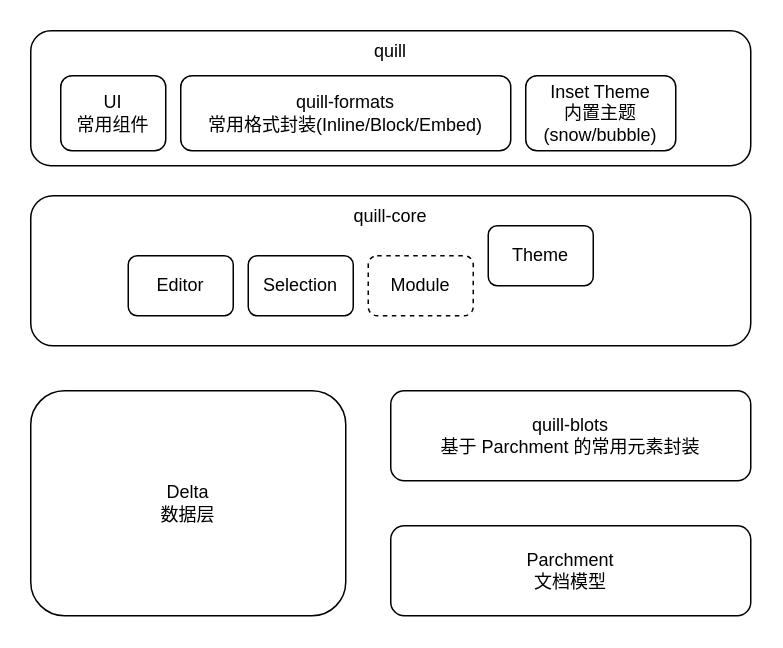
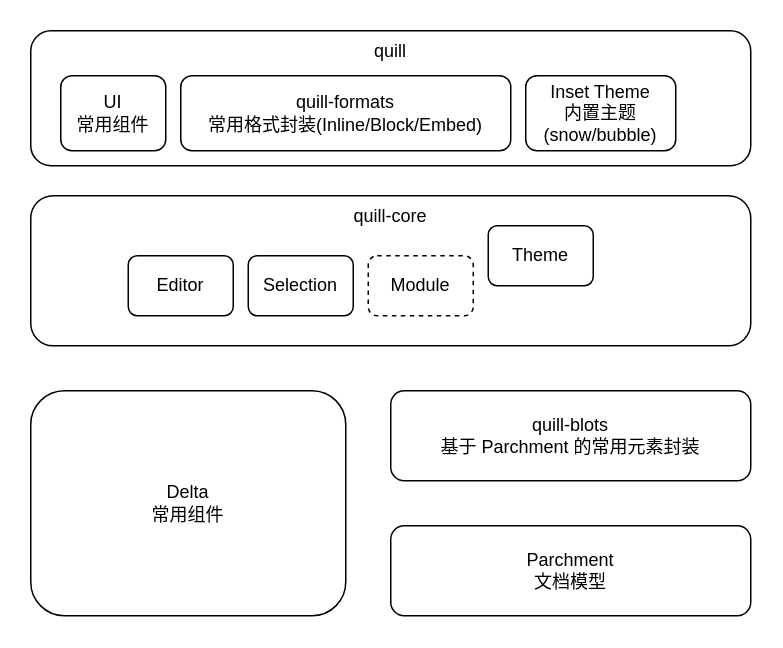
  <mxCell id="0" />
  <mxCell id="1" parent="0" />
  <mxCell id="2" value="quill" style="rounded=1;whiteSpace=wrap;html=1;verticalAlign=top;" vertex="1" parent="1"><mxGeometry x="20" y="20" width="480" height="90" as="geometry" /></mxCell>
- <mxCell id="3" value="Delta&lt;br&gt;&lt;div class=&quot;lake-content&quot;&gt;&lt;span class=&quot;ne-text&quot;&gt;数据层&lt;/span&gt;&lt;/div&gt;" style="rounded=1;whiteSpace=wrap;html=1;" vertex="1" parent="1"><mxGeometry x="20" y="260" width="210" height="150" as="geometry" /></mxCell>
+ <mxCell id="3" value="Delta&lt;br&gt;&lt;div class=&quot;lake-content&quot;&gt;&lt;span class=&quot;ne-text&quot;&gt;常用组件&lt;/span&gt;&lt;/div&gt;" style="rounded=1;whiteSpace=wrap;html=1;" vertex="1" parent="1"><mxGeometry x="20" y="260" width="210" height="150" as="geometry" /></mxCell>
  <mxCell id="4" value="Parchment&lt;br&gt;&lt;div class=&quot;lake-content&quot;&gt;文档模型&lt;/div&gt;" style="rounded=1;whiteSpace=wrap;html=1;" vertex="1" parent="1"><mxGeometry x="260" y="350" width="240" height="60" as="geometry" /></mxCell>
  <mxCell id="5" value="quill-blots&lt;br&gt;基于 Parchment 的常用元素封装" style="rounded=1;whiteSpace=wrap;html=1;" vertex="1" parent="1"><mxGeometry x="260" y="260" width="240" height="60" as="geometry" /></mxCell>
  <mxCell id="6" value="quill-core&lt;br&gt;" style="rounded=1;whiteSpace=wrap;html=1;verticalAlign=top;" vertex="1" parent="1"><mxGeometry x="20" y="130" width="480" height="100" as="geometry" /></mxCell>
  <mxCell id="7" value="Editor" style="rounded=1;whiteSpace=wrap;html=1;" vertex="1" parent="1"><mxGeometry x="85" y="170" width="70" height="40" as="geometry" /></mxCell>
  <mxCell id="8" value="Selection" style="rounded=1;whiteSpace=wrap;html=1;" vertex="1" parent="1"><mxGeometry x="165" y="170" width="70" height="40" as="geometry" /></mxCell>
  <mxCell id="9" value="Module" style="rounded=1;whiteSpace=wrap;html=1;dashed=1;" vertex="1" parent="1"><mxGeometry x="245" y="170" width="70" height="40" as="geometry" /></mxCell>
  <mxCell id="10" value="Theme" style="rounded=1;whiteSpace=wrap;html=1;" vertex="1" parent="1"><mxGeometry x="325" y="150" width="70" height="40" as="geometry" /></mxCell>
  <mxCell id="11" value="UI&lt;br&gt;&lt;div class=&quot;lake-content&quot;&gt;常用组件&lt;/div&gt;" style="rounded=1;whiteSpace=wrap;html=1;" vertex="1" parent="1"><mxGeometry x="40" y="50" width="70" height="50" as="geometry" /></mxCell>
  <mxCell id="12" value="Inset Theme&lt;br&gt;内置主题(snow/bubble)" style="rounded=1;whiteSpace=wrap;html=1;" vertex="1" parent="1"><mxGeometry x="350" y="50" width="100" height="50" as="geometry" /></mxCell>
  <mxCell id="13" value="quill-formats&lt;br&gt;常用格式封装(Inline/Block/Embed)" style="rounded=1;whiteSpace=wrap;html=1;" vertex="1" parent="1"><mxGeometry x="120" y="50" width="220" height="50" as="geometry" /></mxCell>
